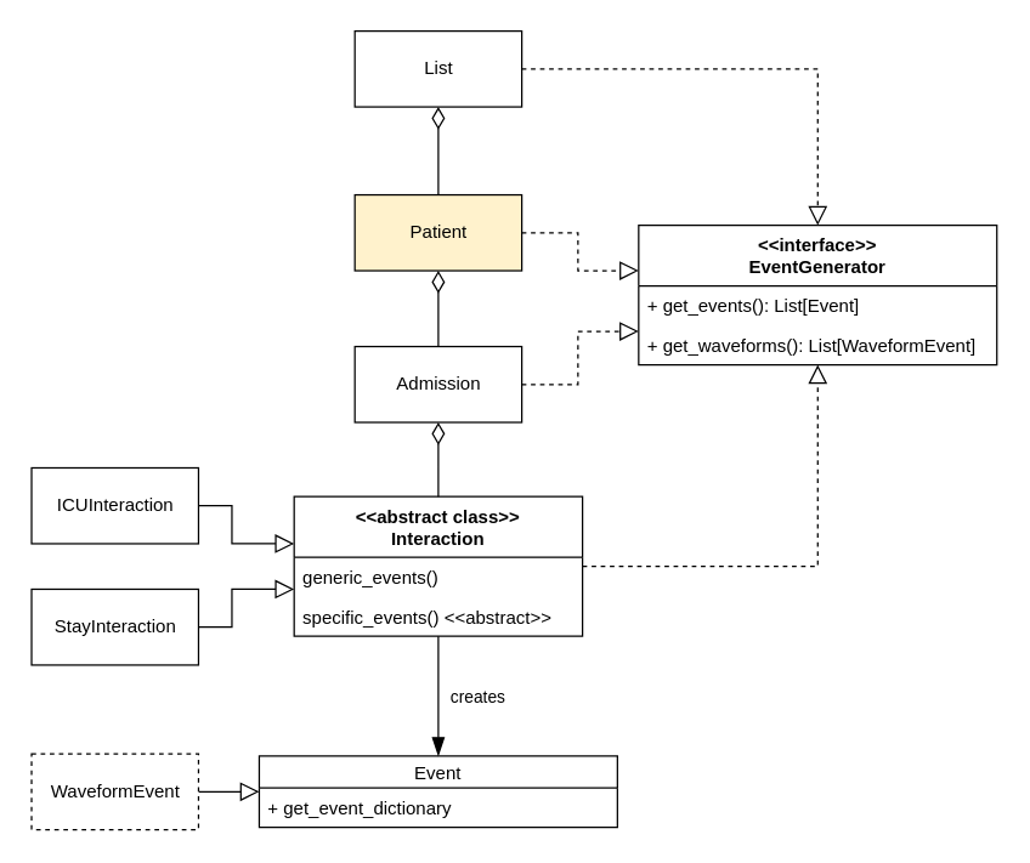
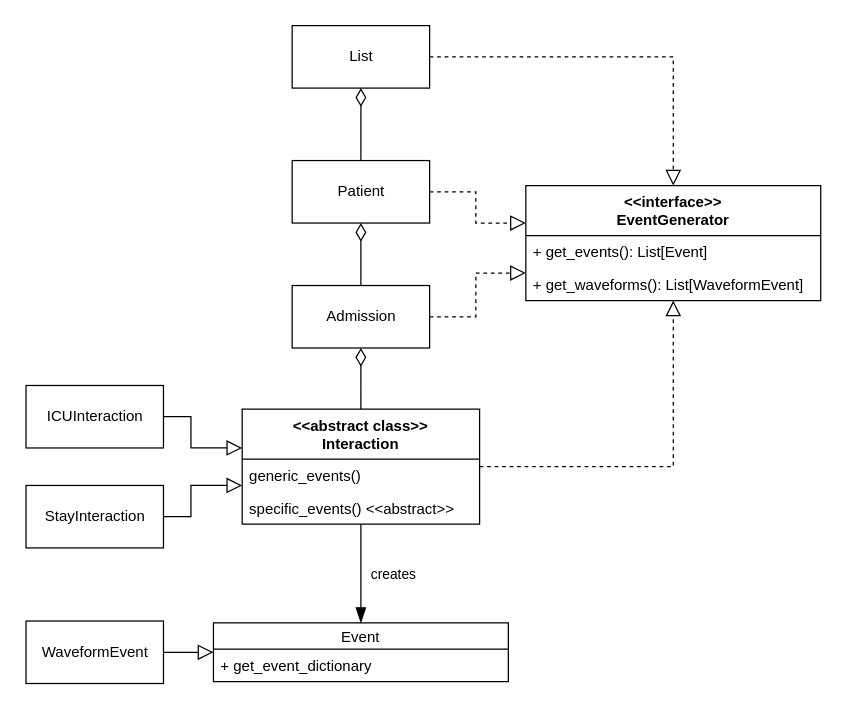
  <mxCell id="0" />
  <mxCell id="1" parent="0" />
  <mxCell id="2" style="edgeStyle=orthogonalEdgeStyle;rounded=0;orthogonalLoop=1;jettySize=auto;html=1;strokeWidth=1;startArrow=none;startFill=0;endArrow=block;endFill=0;startSize=12;endSize=10;" edge="1" parent="1" source="12" target="18"><mxGeometry relative="1" as="geometry"><mxPoint x="423" y="413" as="sourcePoint" /><mxPoint x="383" y="388" as="targetPoint" /><Array as="points"><mxPoint x="152" y="413" /><mxPoint x="152" y="388" /></Array></mxGeometry></mxCell>
  <mxCell id="3" style="edgeStyle=orthogonalEdgeStyle;rounded=0;orthogonalLoop=1;jettySize=auto;html=1;endArrow=none;endFill=0;strokeWidth=1;endSize=10;startArrow=diamondThin;startFill=0;startSize=12;" edge="1" parent="1" source="5" target="8"><mxGeometry relative="1" as="geometry" /></mxCell>
  <mxCell id="4" style="edgeStyle=orthogonalEdgeStyle;rounded=0;orthogonalLoop=1;jettySize=auto;html=1;strokeWidth=1;startArrow=none;startFill=0;endArrow=block;endFill=0;startSize=12;endSize=10;dashed=1;" edge="1" parent="1" source="5" target="21"><mxGeometry relative="1" as="geometry" /></mxCell>
  <mxCell id="5" value="List" style="html=1;" vertex="1" parent="1"><mxGeometry x="233" y="20" width="110" height="50" as="geometry" /></mxCell>
  <mxCell id="6" style="edgeStyle=orthogonalEdgeStyle;rounded=0;orthogonalLoop=1;jettySize=auto;html=1;strokeWidth=1;endArrow=none;endFill=0;endSize=10;startSize=12;startArrow=diamondThin;startFill=0;" edge="1" parent="1" source="8" target="11"><mxGeometry relative="1" as="geometry" /></mxCell>
  <mxCell id="7" style="edgeStyle=orthogonalEdgeStyle;rounded=0;orthogonalLoop=1;jettySize=auto;html=1;strokeWidth=1;startArrow=none;startFill=0;endArrow=block;endFill=0;startSize=12;endSize=10;dashed=1;" edge="1" parent="1" source="8" target="21"><mxGeometry relative="1" as="geometry"><Array as="points"><mxPoint x="380" y="153" /><mxPoint x="380" y="178" /></Array></mxGeometry></mxCell>
- <mxCell id="8" value="Patient" style="html=1;fillColor=#fff2cc;" vertex="1" parent="1"><mxGeometry x="233" y="128" width="110" height="50" as="geometry" /></mxCell>
+ <mxCell id="8" value="Patient" style="html=1;" vertex="1" parent="1"><mxGeometry x="233" y="128" width="110" height="50" as="geometry" /></mxCell>
  <mxCell id="9" style="edgeStyle=orthogonalEdgeStyle;rounded=0;orthogonalLoop=1;jettySize=auto;html=1;strokeWidth=1;endArrow=none;endFill=0;endSize=10;startArrow=diamondThin;startFill=0;startSize=12;" edge="1" parent="1" source="11" target="18"><mxGeometry relative="1" as="geometry"><mxPoint x="630" y="163" as="targetPoint" /></mxGeometry></mxCell>
  <mxCell id="10" style="edgeStyle=orthogonalEdgeStyle;rounded=0;orthogonalLoop=1;jettySize=auto;html=1;strokeWidth=1;startArrow=none;startFill=0;endArrow=block;endFill=0;startSize=12;endSize=10;dashed=1;" edge="1" parent="1" source="11" target="21"><mxGeometry relative="1" as="geometry"><Array as="points"><mxPoint x="380" y="253" /><mxPoint x="380" y="218" /></Array></mxGeometry></mxCell>
  <mxCell id="11" value="Admission" style="html=1;" vertex="1" parent="1"><mxGeometry x="233" y="228" width="110" height="50" as="geometry" /></mxCell>
  <mxCell id="12" value="StayInteraction" style="html=1;" vertex="1" parent="1"><mxGeometry x="20" y="388" width="110" height="50" as="geometry" /></mxCell>
  <mxCell id="13" style="edgeStyle=orthogonalEdgeStyle;rounded=0;orthogonalLoop=1;jettySize=auto;html=1;strokeWidth=1;startArrow=none;startFill=0;endArrow=block;endFill=0;startSize=12;endSize=10;" edge="1" parent="1" source="14" target="18"><mxGeometry relative="1" as="geometry"><Array as="points"><mxPoint x="152" y="333" /><mxPoint x="152" y="358" /></Array></mxGeometry></mxCell>
  <mxCell id="14" value="ICUInteraction" style="html=1;" vertex="1" parent="1"><mxGeometry x="20" y="308" width="110" height="50" as="geometry" /></mxCell>
  <mxCell id="15" style="edgeStyle=orthogonalEdgeStyle;rounded=0;orthogonalLoop=1;jettySize=auto;html=1;strokeWidth=1;startArrow=none;startFill=0;endArrow=blockThin;endFill=1;startSize=10;endSize=10;" edge="1" parent="1" source="18" target="24"><mxGeometry relative="1" as="geometry"><mxPoint x="483" y="373" as="targetPoint" /></mxGeometry></mxCell>
  <mxCell id="16" value="creates" style="edgeLabel;html=1;align=center;verticalAlign=middle;resizable=0;points=[];" vertex="1" connectable="0" parent="15"><mxGeometry x="-0.24" y="3" relative="1" as="geometry"><mxPoint x="22" y="9" as="offset" /></mxGeometry></mxCell>
  <mxCell id="17" style="edgeStyle=orthogonalEdgeStyle;rounded=0;orthogonalLoop=1;jettySize=auto;html=1;strokeWidth=1;startArrow=none;startFill=0;endArrow=block;endFill=0;startSize=12;endSize=10;dashed=1;" edge="1" parent="1" source="18" target="21"><mxGeometry relative="1" as="geometry" /></mxCell>
  <mxCell id="18" value="&#10;&lt;&lt;abstract class&gt;&gt;&#10;Interaction&#10;" style="swimlane;fontStyle=1;childLayout=stackLayout;horizontal=1;startSize=40;fillColor=none;horizontalStack=0;resizeParent=1;resizeParentMax=0;resizeLast=0;collapsible=1;marginBottom=0;" vertex="1" parent="1"><mxGeometry x="193" y="327" width="190" height="92" as="geometry" /></mxCell>
  <mxCell id="19" value="generic_events()" style="text;strokeColor=none;fillColor=none;align=left;verticalAlign=top;spacingLeft=4;spacingRight=4;overflow=hidden;rotatable=0;points=[[0,0.5],[1,0.5]];portConstraint=eastwest;" vertex="1" parent="18"><mxGeometry y="40" width="190" height="26" as="geometry" /></mxCell>
  <mxCell id="20" value="specific_events() &lt;&lt;abstract&gt;&gt;" style="text;strokeColor=none;fillColor=none;align=left;verticalAlign=top;spacingLeft=4;spacingRight=4;overflow=hidden;rotatable=0;points=[[0,0.5],[1,0.5]];portConstraint=eastwest;fontStyle=0" vertex="1" parent="18"><mxGeometry y="66" width="190" height="26" as="geometry" /></mxCell>
  <mxCell id="21" value="&lt;&lt;interface&gt;&gt;&#10;EventGenerator" style="swimlane;fontStyle=1;childLayout=stackLayout;horizontal=1;startSize=40;fillColor=none;horizontalStack=0;resizeParent=1;resizeParentMax=0;resizeLast=0;collapsible=1;marginBottom=0;" vertex="1" parent="1"><mxGeometry x="420" y="148" width="236" height="92" as="geometry" /></mxCell>
  <mxCell id="22" value="+ get_events(): List[Event]" style="text;strokeColor=none;fillColor=none;align=left;verticalAlign=top;spacingLeft=4;spacingRight=4;overflow=hidden;rotatable=0;points=[[0,0.5],[1,0.5]];portConstraint=eastwest;" vertex="1" parent="21"><mxGeometry y="40" width="236" height="26" as="geometry" /></mxCell>
  <mxCell id="23" value="+ get_waveforms(): List[WaveformEvent]" style="text;strokeColor=none;fillColor=none;align=left;verticalAlign=top;spacingLeft=4;spacingRight=4;overflow=hidden;rotatable=0;points=[[0,0.5],[1,0.5]];portConstraint=eastwest;" vertex="1" parent="21"><mxGeometry y="66" width="236" height="26" as="geometry" /></mxCell>
  <mxCell id="24" value="Event" style="swimlane;fontStyle=0;childLayout=stackLayout;horizontal=1;startSize=21;fillColor=none;horizontalStack=0;resizeParent=1;resizeParentMax=0;resizeLast=0;collapsible=1;marginBottom=0;" vertex="1" parent="1"><mxGeometry x="170" y="498" width="236" height="47" as="geometry" /></mxCell>
  <mxCell id="25" value="+ get_event_dictionary" style="text;strokeColor=none;fillColor=none;align=left;verticalAlign=top;spacingLeft=4;spacingRight=4;overflow=hidden;rotatable=0;points=[[0,0.5],[1,0.5]];portConstraint=eastwest;" vertex="1" parent="24"><mxGeometry y="21" width="236" height="26" as="geometry" /></mxCell>
  <mxCell id="26" style="edgeStyle=orthogonalEdgeStyle;rounded=0;orthogonalLoop=1;jettySize=auto;html=1;strokeWidth=1;startArrow=none;startFill=0;endArrow=block;endFill=0;startSize=10;endSize=10;" edge="1" parent="1" source="27" target="24"><mxGeometry relative="1" as="geometry" /></mxCell>
- <mxCell id="27" value="WaveformEvent" style="html=1;dashed=1;" vertex="1" parent="1"><mxGeometry x="20" y="496.5" width="110" height="50" as="geometry" /></mxCell>
+ <mxCell id="27" value="WaveformEvent" style="html=1;" vertex="1" parent="1"><mxGeometry x="20" y="496.5" width="110" height="50" as="geometry" /></mxCell>
